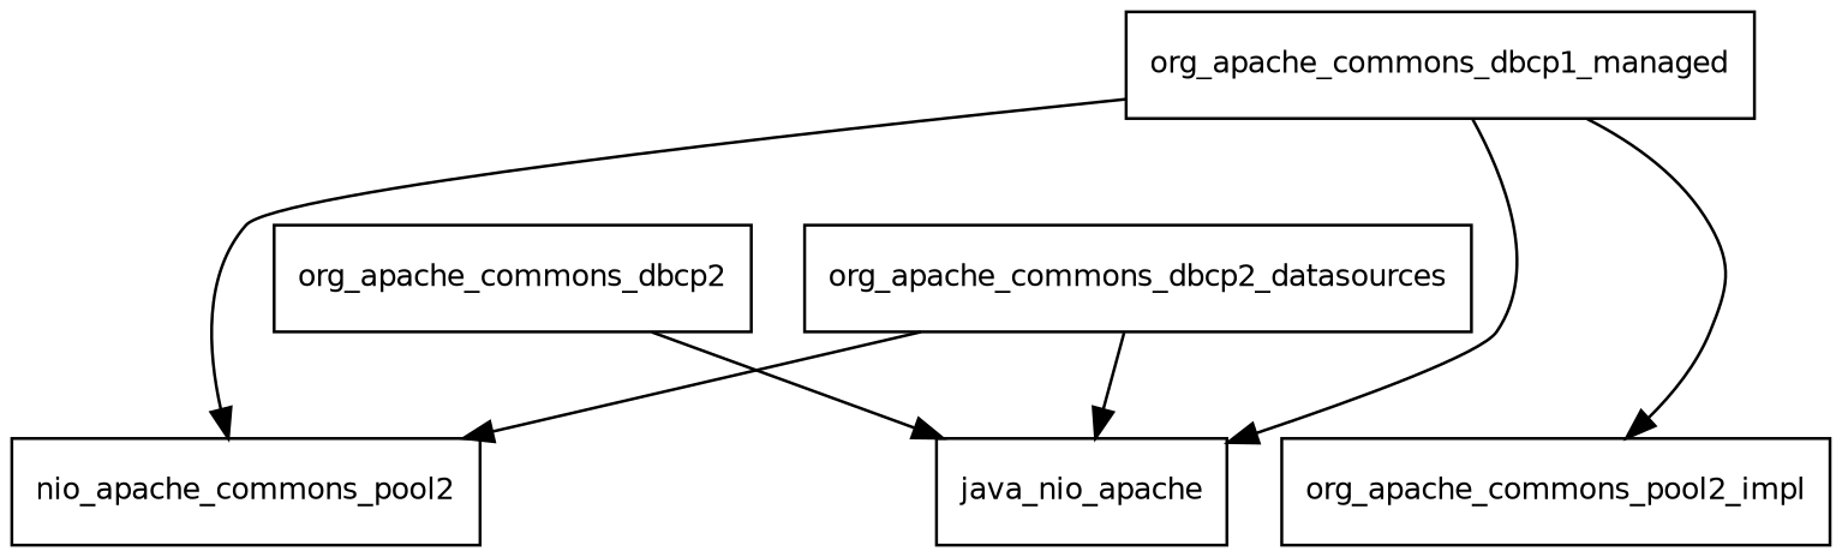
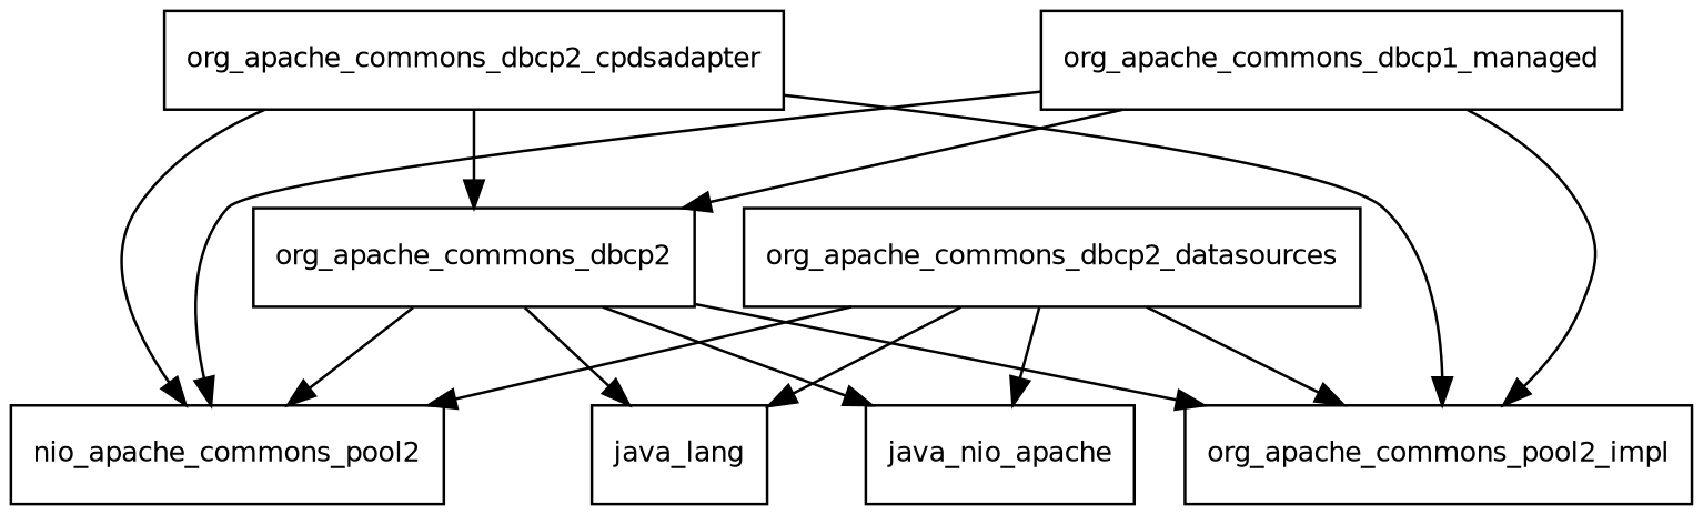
  digraph {
    fontname="DejaVu Sans"
    node [fontname="DejaVu Sans" fontsize=10.0 shape=box]
    edge [fontname="DejaVu Sans"]
    org_apache_commons_dbcp2
+   java_lang
    n3 [label=java_nio_apache]
    n4 [label=nio_apache_commons_pool2]
    org_apache_commons_pool2_impl
+   org_apache_commons_dbcp2_cpdsadapter
    org_apache_commons_dbcp2_datasources
    n8 [label=org_apache_commons_dbcp1_managed]
+   org_apache_commons_dbcp2 -> java_lang
    org_apache_commons_dbcp2 -> n3
+   org_apache_commons_dbcp2 -> n4
+   org_apache_commons_dbcp2 -> org_apache_commons_pool2_impl
+   org_apache_commons_dbcp2_cpdsadapter -> org_apache_commons_dbcp2
+   org_apache_commons_dbcp2_cpdsadapter -> n4
+   org_apache_commons_dbcp2_cpdsadapter -> org_apache_commons_pool2_impl
+   org_apache_commons_dbcp2_datasources -> java_lang
    org_apache_commons_dbcp2_datasources -> n3
    org_apache_commons_dbcp2_datasources -> n4
-   n8 -> n3
+   org_apache_commons_dbcp2_datasources -> org_apache_commons_pool2_impl
+   n8 -> org_apache_commons_dbcp2
    n8 -> n4
    n8 -> org_apache_commons_pool2_impl
  }
